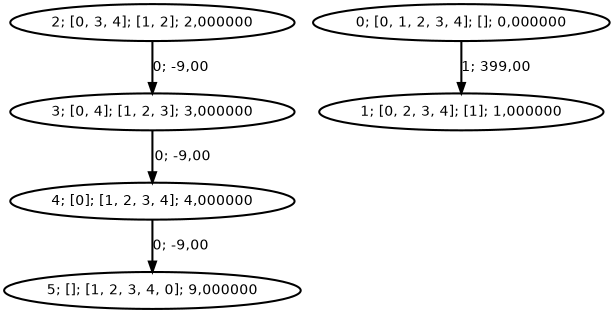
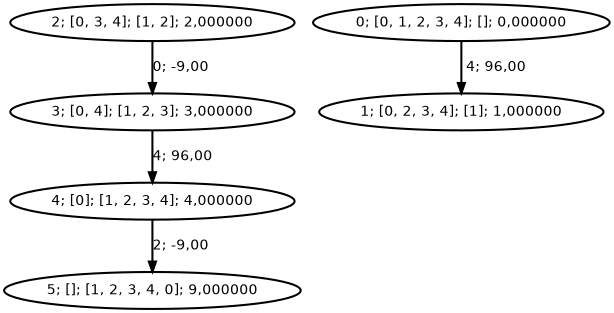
  strict digraph {
    fontname="DejaVu Sans"
    node [fontname="DejaVu Sans" style=bold]
    edge [fontname="DejaVu Sans" style=bold]
    n1 [label="4; [0]; [1, 2, 3, 4]; 4,000000"]
    n2 [label="5; []; [1, 2, 3, 4, 0]; 9,000000"]
    n3 [label="3; [0, 4]; [1, 2, 3]; 3,000000"]
    n4 [label="2; [0, 3, 4]; [1, 2]; 2,000000"]
    n5 [label="1; [0, 2, 3, 4]; [1]; 1,000000"]
    n6 [label="0; [0, 1, 2, 3, 4]; []; 0,000000"]
-   n1 -> n2 [label="0; -9,00"]
-   n3 -> n1 [label="0; -9,00"]
+   n1 -> n2 [label="2; -9,00"]
+   n3 -> n1 [label="4; 96,00"]
    n4 -> n3 [label="0; -9,00"]
-   n6 -> n5 [label="1; 399,00"]
+   n6 -> n5 [label="4; 96,00"]
  }
